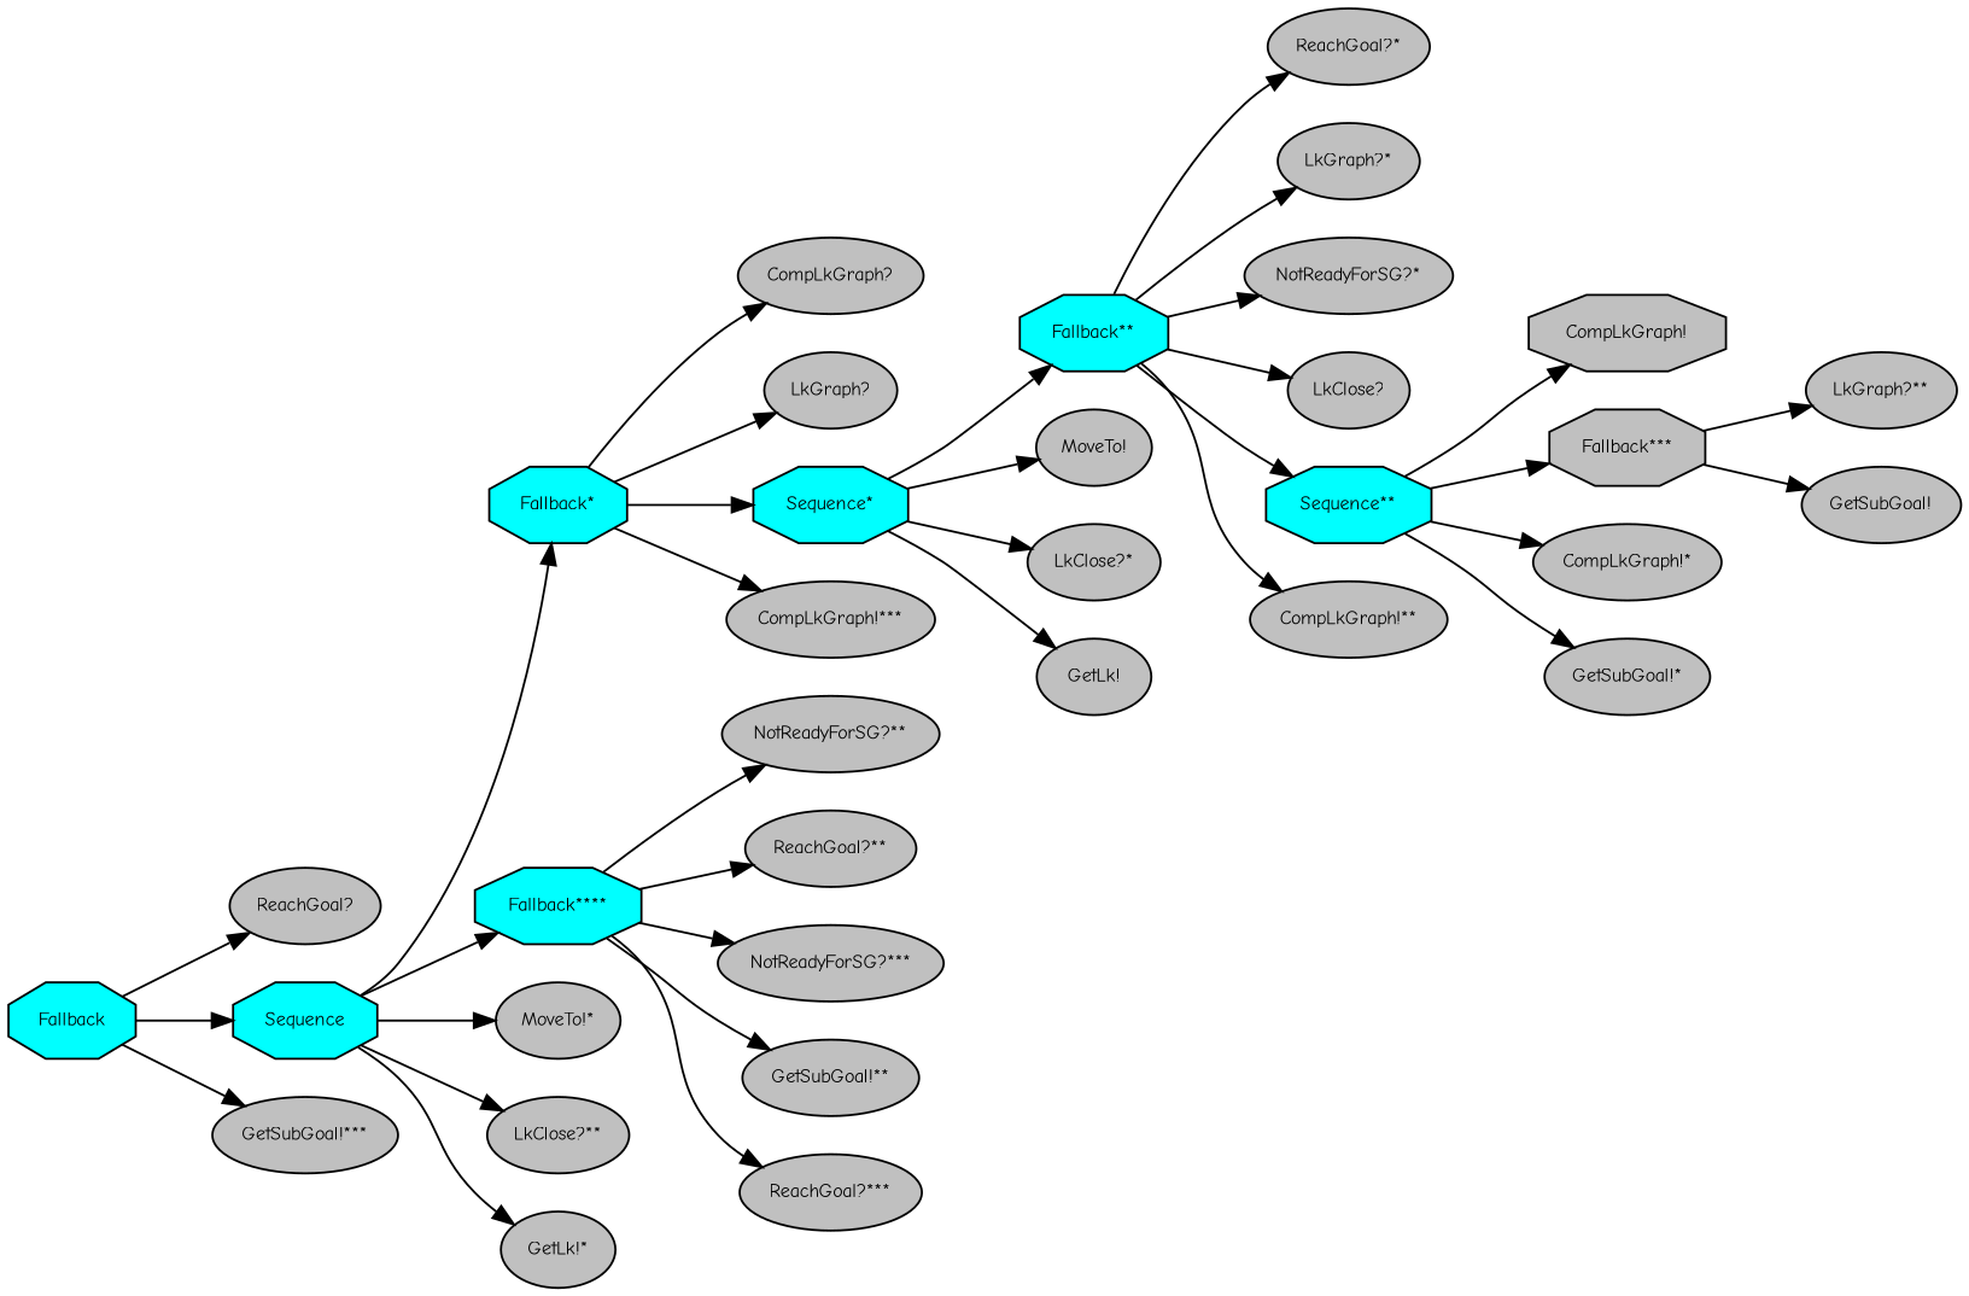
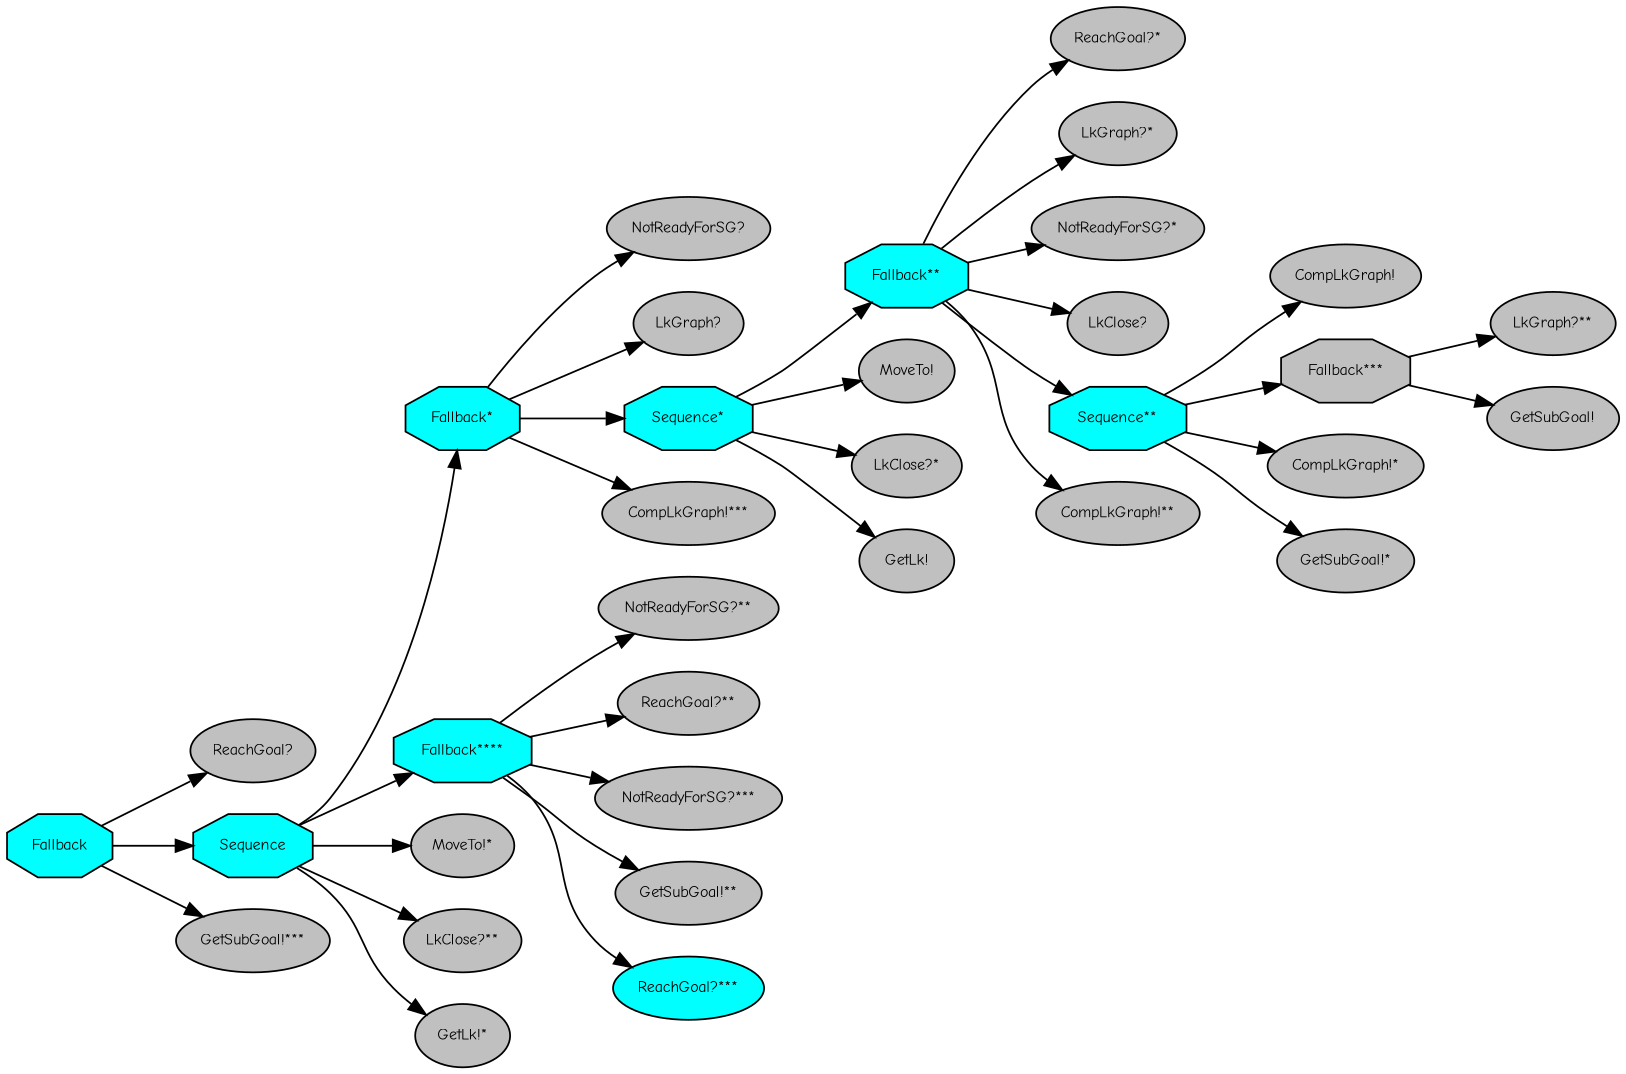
  digraph {
    fontname="Comic Neue"
    ordering=out
    rankdir=LR
    node [fillcolor=gray fontcolor=black fontname="Comic Neue" fontsize=9 shape=ellipse style=filled]
    edge [fontname="Comic Neue"]
    n1 [fillcolor=cyan label=Fallback shape=octagon]
    n2 [label="ReachGoal?"]
    n3 [fillcolor=cyan label=Sequence shape=octagon]
    n4 [label="GetSubGoal!***"]
    n5 [fillcolor=cyan label="Fallback*" shape=octagon]
    n6 [fillcolor=cyan label="Fallback****" shape=octagon]
    n7 [label="MoveTo!*"]
    n8 [label="LkClose?**"]
    n9 [label="GetLk!*"]
-   n10 [label="CompLkGraph?"]
+   n10 [label="NotReadyForSG?"]
    n11 [label="LkGraph?"]
    n12 [fillcolor=cyan label="Sequence*" shape=octagon]
    n13 [label="CompLkGraph!***"]
    n14 [label="NotReadyForSG?**"]
    n15 [label="ReachGoal?**"]
    n16 [label="NotReadyForSG?***"]
    n17 [label="GetSubGoal!**"]
-   n18 [label="ReachGoal?***"]
+   n18 [fillcolor=cyan label="ReachGoal?***"]
    n19 [fillcolor=cyan label="Fallback**" shape=octagon]
    n20 [label="MoveTo!"]
    n21 [label="LkClose?*"]
    n22 [label="GetLk!"]
    n23 [label="ReachGoal?*"]
    n24 [label="LkGraph?*"]
    n25 [label="NotReadyForSG?*"]
    n26 [label="LkClose?"]
    n27 [fillcolor=cyan label="Sequence**" shape=octagon]
    n28 [label="CompLkGraph!**"]
-   n29 [label="CompLkGraph!" shape=octagon]
+   n29 [label="CompLkGraph!"]
    n30 [label="Fallback***" shape=octagon]
    n31 [label="CompLkGraph!*"]
    n32 [label="GetSubGoal!*"]
    n33 [label="LkGraph?**"]
    n34 [label="GetSubGoal!"]
    n1 -> n2
    n1 -> n3
    n1 -> n4
    n3 -> n5
    n3 -> n6
    n3 -> n7
    n3 -> n8
    n3 -> n9
    n5 -> n10
    n5 -> n11
    n5 -> n12
    n5 -> n13
    n6 -> n14
    n6 -> n15
    n6 -> n16
    n6 -> n17
    n6 -> n18
    n12 -> n19
    n12 -> n20
    n12 -> n21
    n12 -> n22
    n19 -> n23
    n19 -> n24
    n19 -> n25
    n19 -> n26
    n19 -> n27
    n19 -> n28
    n27 -> n29
    n27 -> n30
    n27 -> n31
    n27 -> n32
    n30 -> n33
    n30 -> n34
  }
